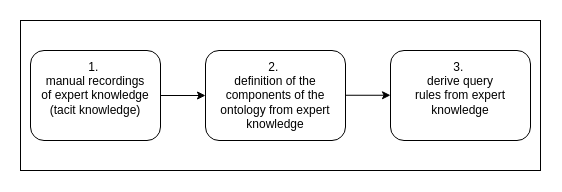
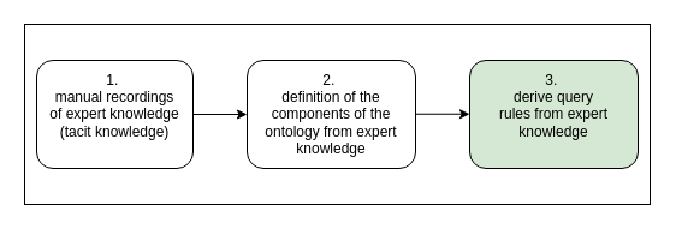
  <mxCell id="0" />
  <mxCell id="1" parent="0" />
  <mxCell id="2" value="" style="rounded=0;whiteSpace=wrap;html=1;" vertex="1" parent="1"><mxGeometry x="20" y="20" width="520" height="150" as="geometry" /></mxCell>
  <mxCell id="3" value="&lt;font style=&quot;font-size: 12px;&quot;&gt;&lt;font style=&quot;background-color: initial;&quot;&gt;1.&amp;nbsp;&lt;br&gt;&lt;/font&gt;&lt;span style=&quot;background-color: initial;&quot;&gt;manual recordings &lt;br&gt;of expert knowledge&lt;/span&gt;&lt;br&gt;&lt;span style=&quot;background-color: initial;&quot;&gt;(tacit knowledge)&lt;br&gt;&lt;br&gt;&lt;/span&gt;&lt;/font&gt;" style="rounded=1;whiteSpace=wrap;html=1;align=center;" vertex="1" parent="1"><mxGeometry x="30" y="50" width="130" height="90" as="geometry" /></mxCell>
  <mxCell id="4" value="&lt;font style=&quot;font-size: 12px;&quot;&gt;&lt;span style=&quot;background-color: initial;&quot;&gt;2.&amp;nbsp;&lt;br&gt;&lt;/span&gt;&lt;span style=&quot;background-color: initial;&quot;&gt;definition of the components of the ontology from expert knowledge&lt;/span&gt;&lt;/font&gt;&lt;span style=&quot;background-color: initial;&quot;&gt;&lt;br&gt;&lt;/span&gt;" style="rounded=1;whiteSpace=wrap;html=1;align=center;" vertex="1" parent="1"><mxGeometry x="205" y="50" width="140" height="90" as="geometry" /></mxCell>
- <mxCell id="5" value="&lt;p style=&quot;border-color: var(--border-color); margin-top: 0pt; margin-bottom: 0pt; margin-left: 0in; direction: ltr; unicode-bidi: embed; word-break: normal;&quot;&gt;&lt;font style=&quot;font-size: 12px;&quot;&gt;3.&amp;nbsp;&lt;/font&gt;&lt;/p&gt;&lt;p style=&quot;border-color: var(--border-color); margin-top: 0pt; margin-bottom: 0pt; margin-left: 0in; direction: ltr; unicode-bidi: embed; word-break: normal;&quot;&gt;&lt;font style=&quot;font-size: 12px;&quot;&gt;derive&amp;nbsp;&lt;/font&gt;&lt;span style=&quot;background-color: initial;&quot;&gt;query rules&amp;nbsp;&lt;/span&gt;&lt;font style=&quot;background-color: initial; border-color: var(--border-color);&quot;&gt;from&lt;/font&gt;&lt;span style=&quot;background-color: initial;&quot;&gt;&amp;nbsp;expert&lt;/span&gt;&lt;/p&gt;&lt;p style=&quot;border-color: var(--border-color); margin-top: 0pt; margin-bottom: 0pt; margin-left: 0in; direction: ltr; unicode-bidi: embed; word-break: normal;&quot;&gt;&lt;font style=&quot;font-size: 12px;&quot;&gt;knowledge&lt;/font&gt;&lt;/p&gt;&lt;p style=&quot;border-color: var(--border-color); margin-top: 0pt; margin-bottom: 0pt; margin-left: 0in; direction: ltr; unicode-bidi: embed; word-break: normal;&quot;&gt;&lt;font style=&quot;font-size: 12px;&quot;&gt;&lt;br&gt;&lt;/font&gt;&lt;/p&gt;" style="rounded=1;whiteSpace=wrap;html=1;align=center;" vertex="1" parent="1"><mxGeometry x="390" y="50" width="140" height="90" as="geometry" /></mxCell>
+ <mxCell id="5" value="&lt;p style=&quot;border-color: var(--border-color); margin-top: 0pt; margin-bottom: 0pt; margin-left: 0in; direction: ltr; unicode-bidi: embed; word-break: normal;&quot;&gt;&lt;font style=&quot;font-size: 12px;&quot;&gt;3.&amp;nbsp;&lt;/font&gt;&lt;/p&gt;&lt;p style=&quot;border-color: var(--border-color); margin-top: 0pt; margin-bottom: 0pt; margin-left: 0in; direction: ltr; unicode-bidi: embed; word-break: normal;&quot;&gt;&lt;font style=&quot;font-size: 12px;&quot;&gt;derive&amp;nbsp;&lt;/font&gt;&lt;span style=&quot;background-color: initial;&quot;&gt;query rules&amp;nbsp;&lt;/span&gt;&lt;font style=&quot;background-color: initial; border-color: var(--border-color);&quot;&gt;from&lt;/font&gt;&lt;span style=&quot;background-color: initial;&quot;&gt;&amp;nbsp;expert&lt;/span&gt;&lt;/p&gt;&lt;p style=&quot;border-color: var(--border-color); margin-top: 0pt; margin-bottom: 0pt; margin-left: 0in; direction: ltr; unicode-bidi: embed; word-break: normal;&quot;&gt;&lt;font style=&quot;font-size: 12px;&quot;&gt;knowledge&lt;/font&gt;&lt;/p&gt;&lt;p style=&quot;border-color: var(--border-color); margin-top: 0pt; margin-bottom: 0pt; margin-left: 0in; direction: ltr; unicode-bidi: embed; word-break: normal;&quot;&gt;&lt;font style=&quot;font-size: 12px;&quot;&gt;&lt;br&gt;&lt;/font&gt;&lt;/p&gt;" style="rounded=1;whiteSpace=wrap;html=1;align=center;fillColor=#d5e8d4;" vertex="1" parent="1"><mxGeometry x="390" y="50" width="140" height="90" as="geometry" /></mxCell>
  <mxCell id="6" value="" style="endArrow=classic;html=1;rounded=0;fontFamily=Helvetica;fontSize=12;exitX=1;exitY=0.5;exitDx=0;exitDy=0;entryX=0;entryY=0.5;entryDx=0;entryDy=0;" edge="1" parent="1" source="3" target="4"><mxGeometry width="50" height="50" relative="1" as="geometry"><mxPoint x="160" y="120" as="sourcePoint" /><mxPoint x="210" y="90" as="targetPoint" /></mxGeometry></mxCell>
  <mxCell id="7" value="" style="endArrow=classic;html=1;rounded=0;fontFamily=Helvetica;fontSize=12;exitX=1;exitY=0.5;exitDx=0;exitDy=0;entryX=0;entryY=0.5;entryDx=0;entryDy=0;" edge="1" parent="1"><mxGeometry width="50" height="50" relative="1" as="geometry"><mxPoint x="345" y="94.75" as="sourcePoint" /><mxPoint x="390" y="94.75" as="targetPoint" /></mxGeometry></mxCell>
